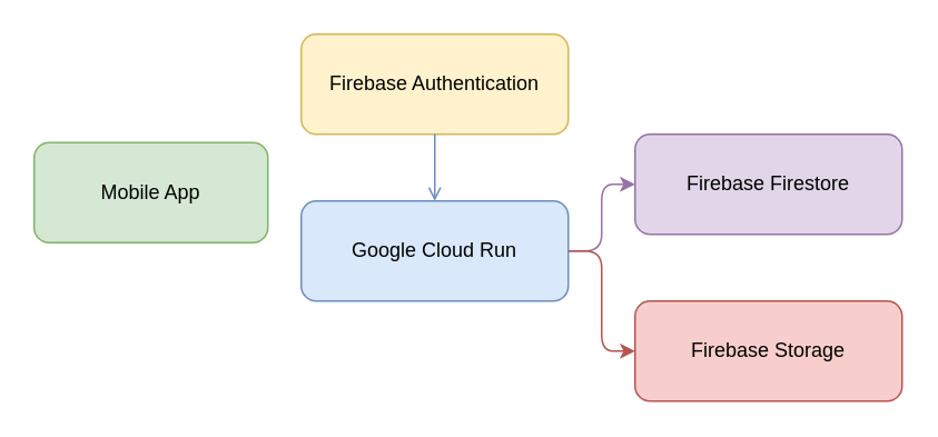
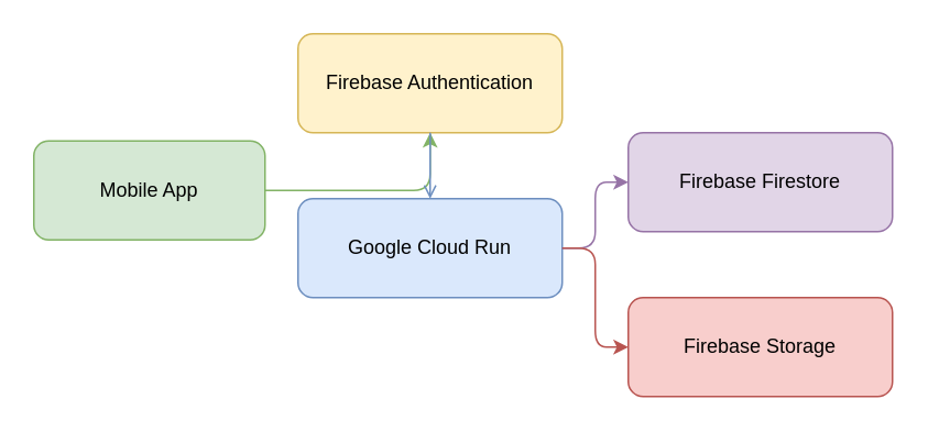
  <mxCell id="0" />
  <mxCell id="1" parent="0" />
  <mxCell id="2" value="Mobile App" style="rounded=1;whiteSpace=wrap;html=1;fillColor=#D5E8D4;strokeColor=#82B366;" vertex="1" parent="1"><mxGeometry x="20" y="85" width="140" height="60" as="geometry" /></mxCell>
  <mxCell id="3" value="Firebase Authentication" style="rounded=1;whiteSpace=wrap;html=1;fillColor=#FFF2CC;strokeColor=#D6B656;" vertex="1" parent="1"><mxGeometry x="180" y="20" width="160" height="60" as="geometry" /></mxCell>
  <mxCell id="4" value="Google Cloud Run" style="rounded=1;whiteSpace=wrap;html=1;fillColor=#DAE8FC;strokeColor=#6C8EBF;" vertex="1" parent="1"><mxGeometry x="180" y="120" width="160" height="60" as="geometry" /></mxCell>
  <mxCell id="5" value="Firebase Firestore" style="rounded=1;whiteSpace=wrap;html=1;fillColor=#E1D5E7;strokeColor=#9673A6;" vertex="1" parent="1"><mxGeometry x="380" y="80" width="160" height="60" as="geometry" /></mxCell>
  <mxCell id="6" value="Firebase Storage" style="rounded=1;whiteSpace=wrap;html=1;fillColor=#F8CECC;strokeColor=#B85450;" vertex="1" parent="1"><mxGeometry x="380" y="180" width="160" height="60" as="geometry" /></mxCell>
+ <mxCell id="7" style="edgeStyle=orthogonalEdgeStyle;rounded=1;orthogonalLoop=1;html=1;strokeColor=#82B366;" edge="1" parent="1" source="2" target="3"><mxGeometry relative="1" as="geometry" /></mxCell>
  <mxCell id="8" style="edgeStyle=orthogonalEdgeStyle;rounded=1;orthogonalLoop=1;html=1;strokeColor=#6C8EBF;endArrow=open;" edge="1" parent="1" source="3" target="4"><mxGeometry relative="1" as="geometry" /></mxCell>
  <mxCell id="9" style="edgeStyle=orthogonalEdgeStyle;rounded=1;orthogonalLoop=1;html=1;strokeColor=#9673A6;" edge="1" parent="1" source="4" target="5"><mxGeometry relative="1" as="geometry" /></mxCell>
  <mxCell id="10" style="edgeStyle=orthogonalEdgeStyle;rounded=1;orthogonalLoop=1;html=1;strokeColor=#B85450;" edge="1" parent="1" source="4" target="6"><mxGeometry relative="1" as="geometry" /></mxCell>
